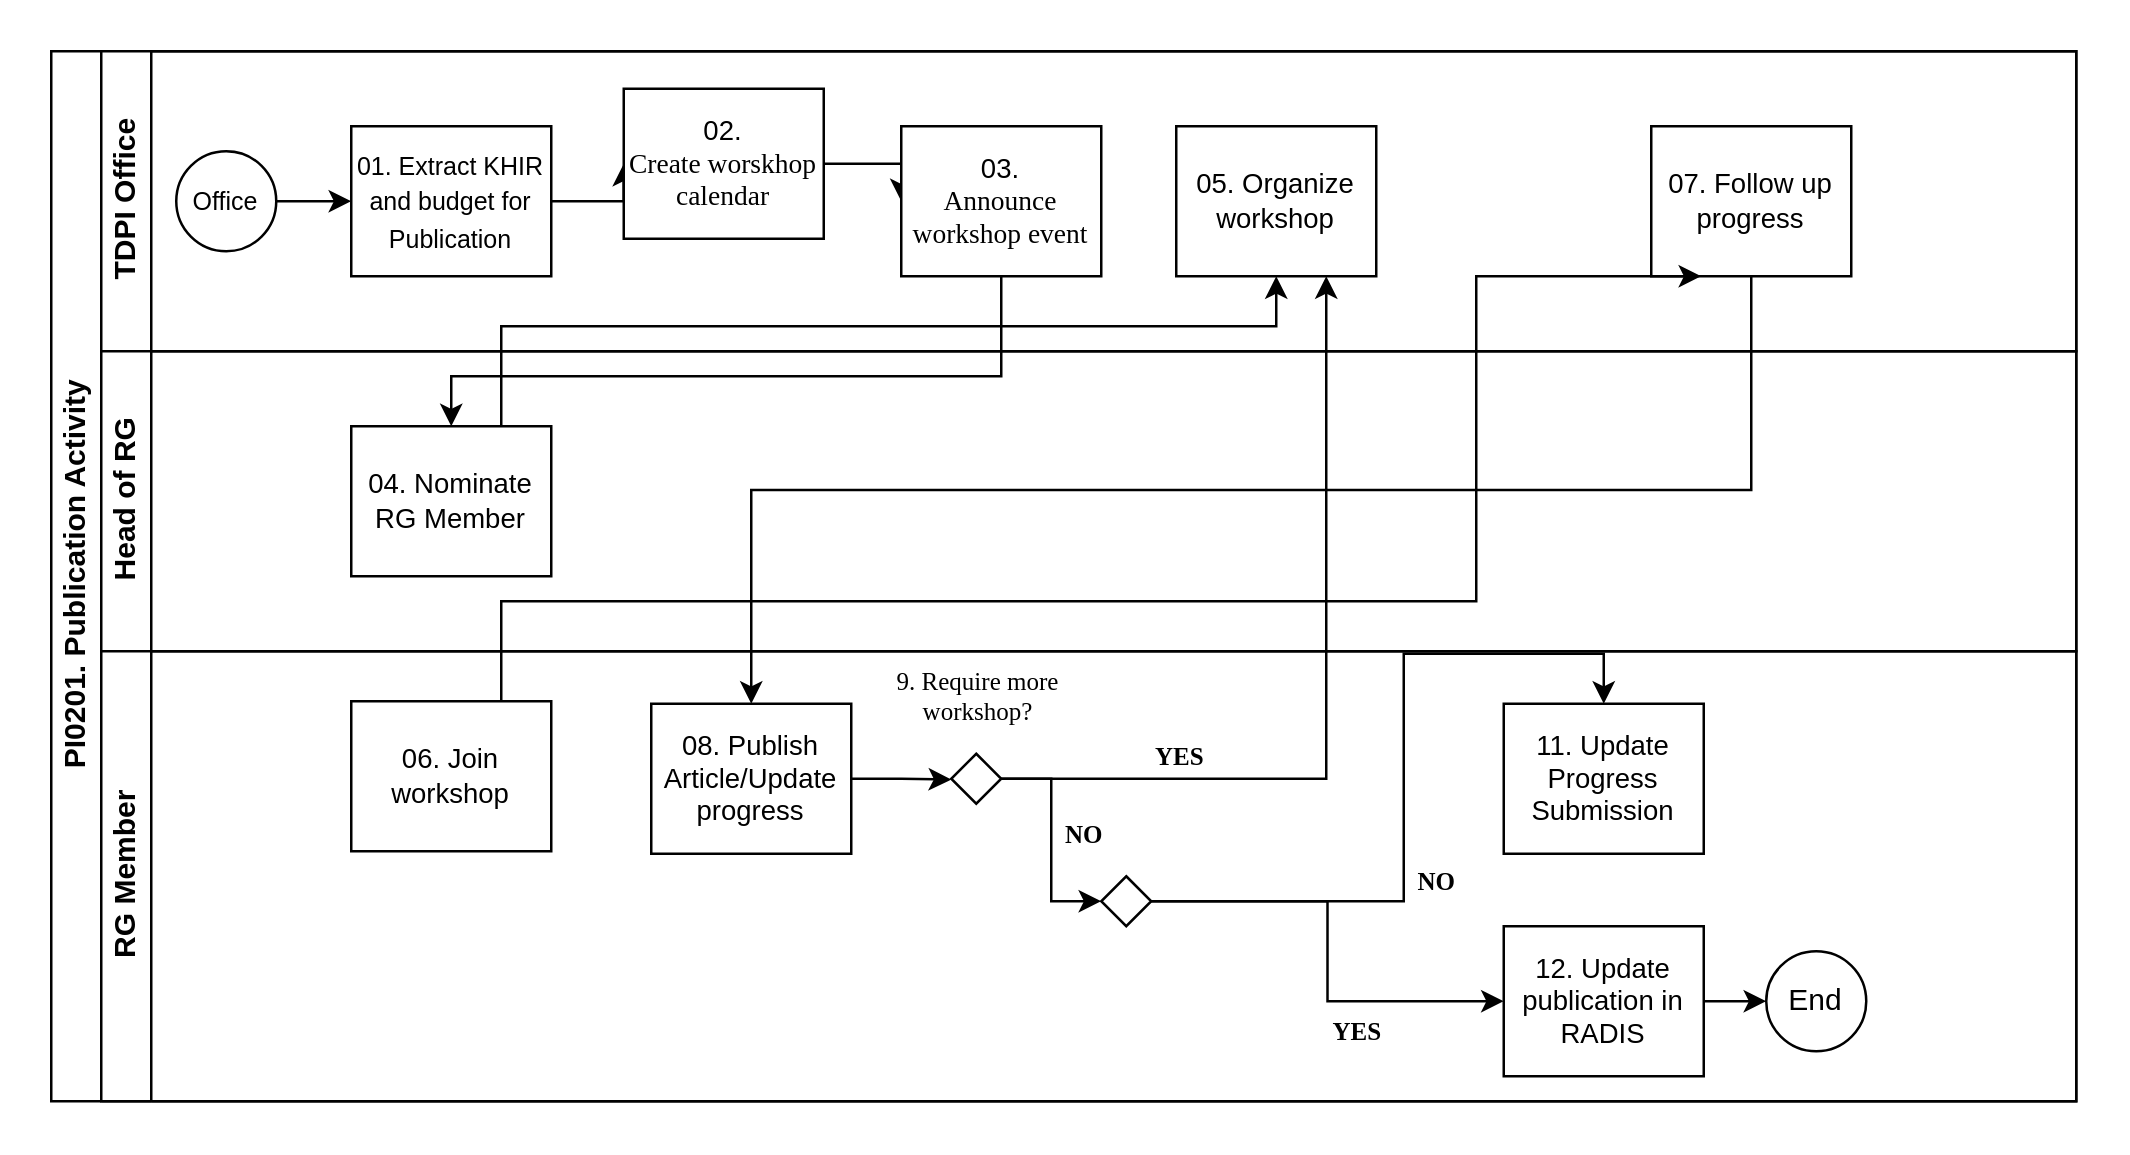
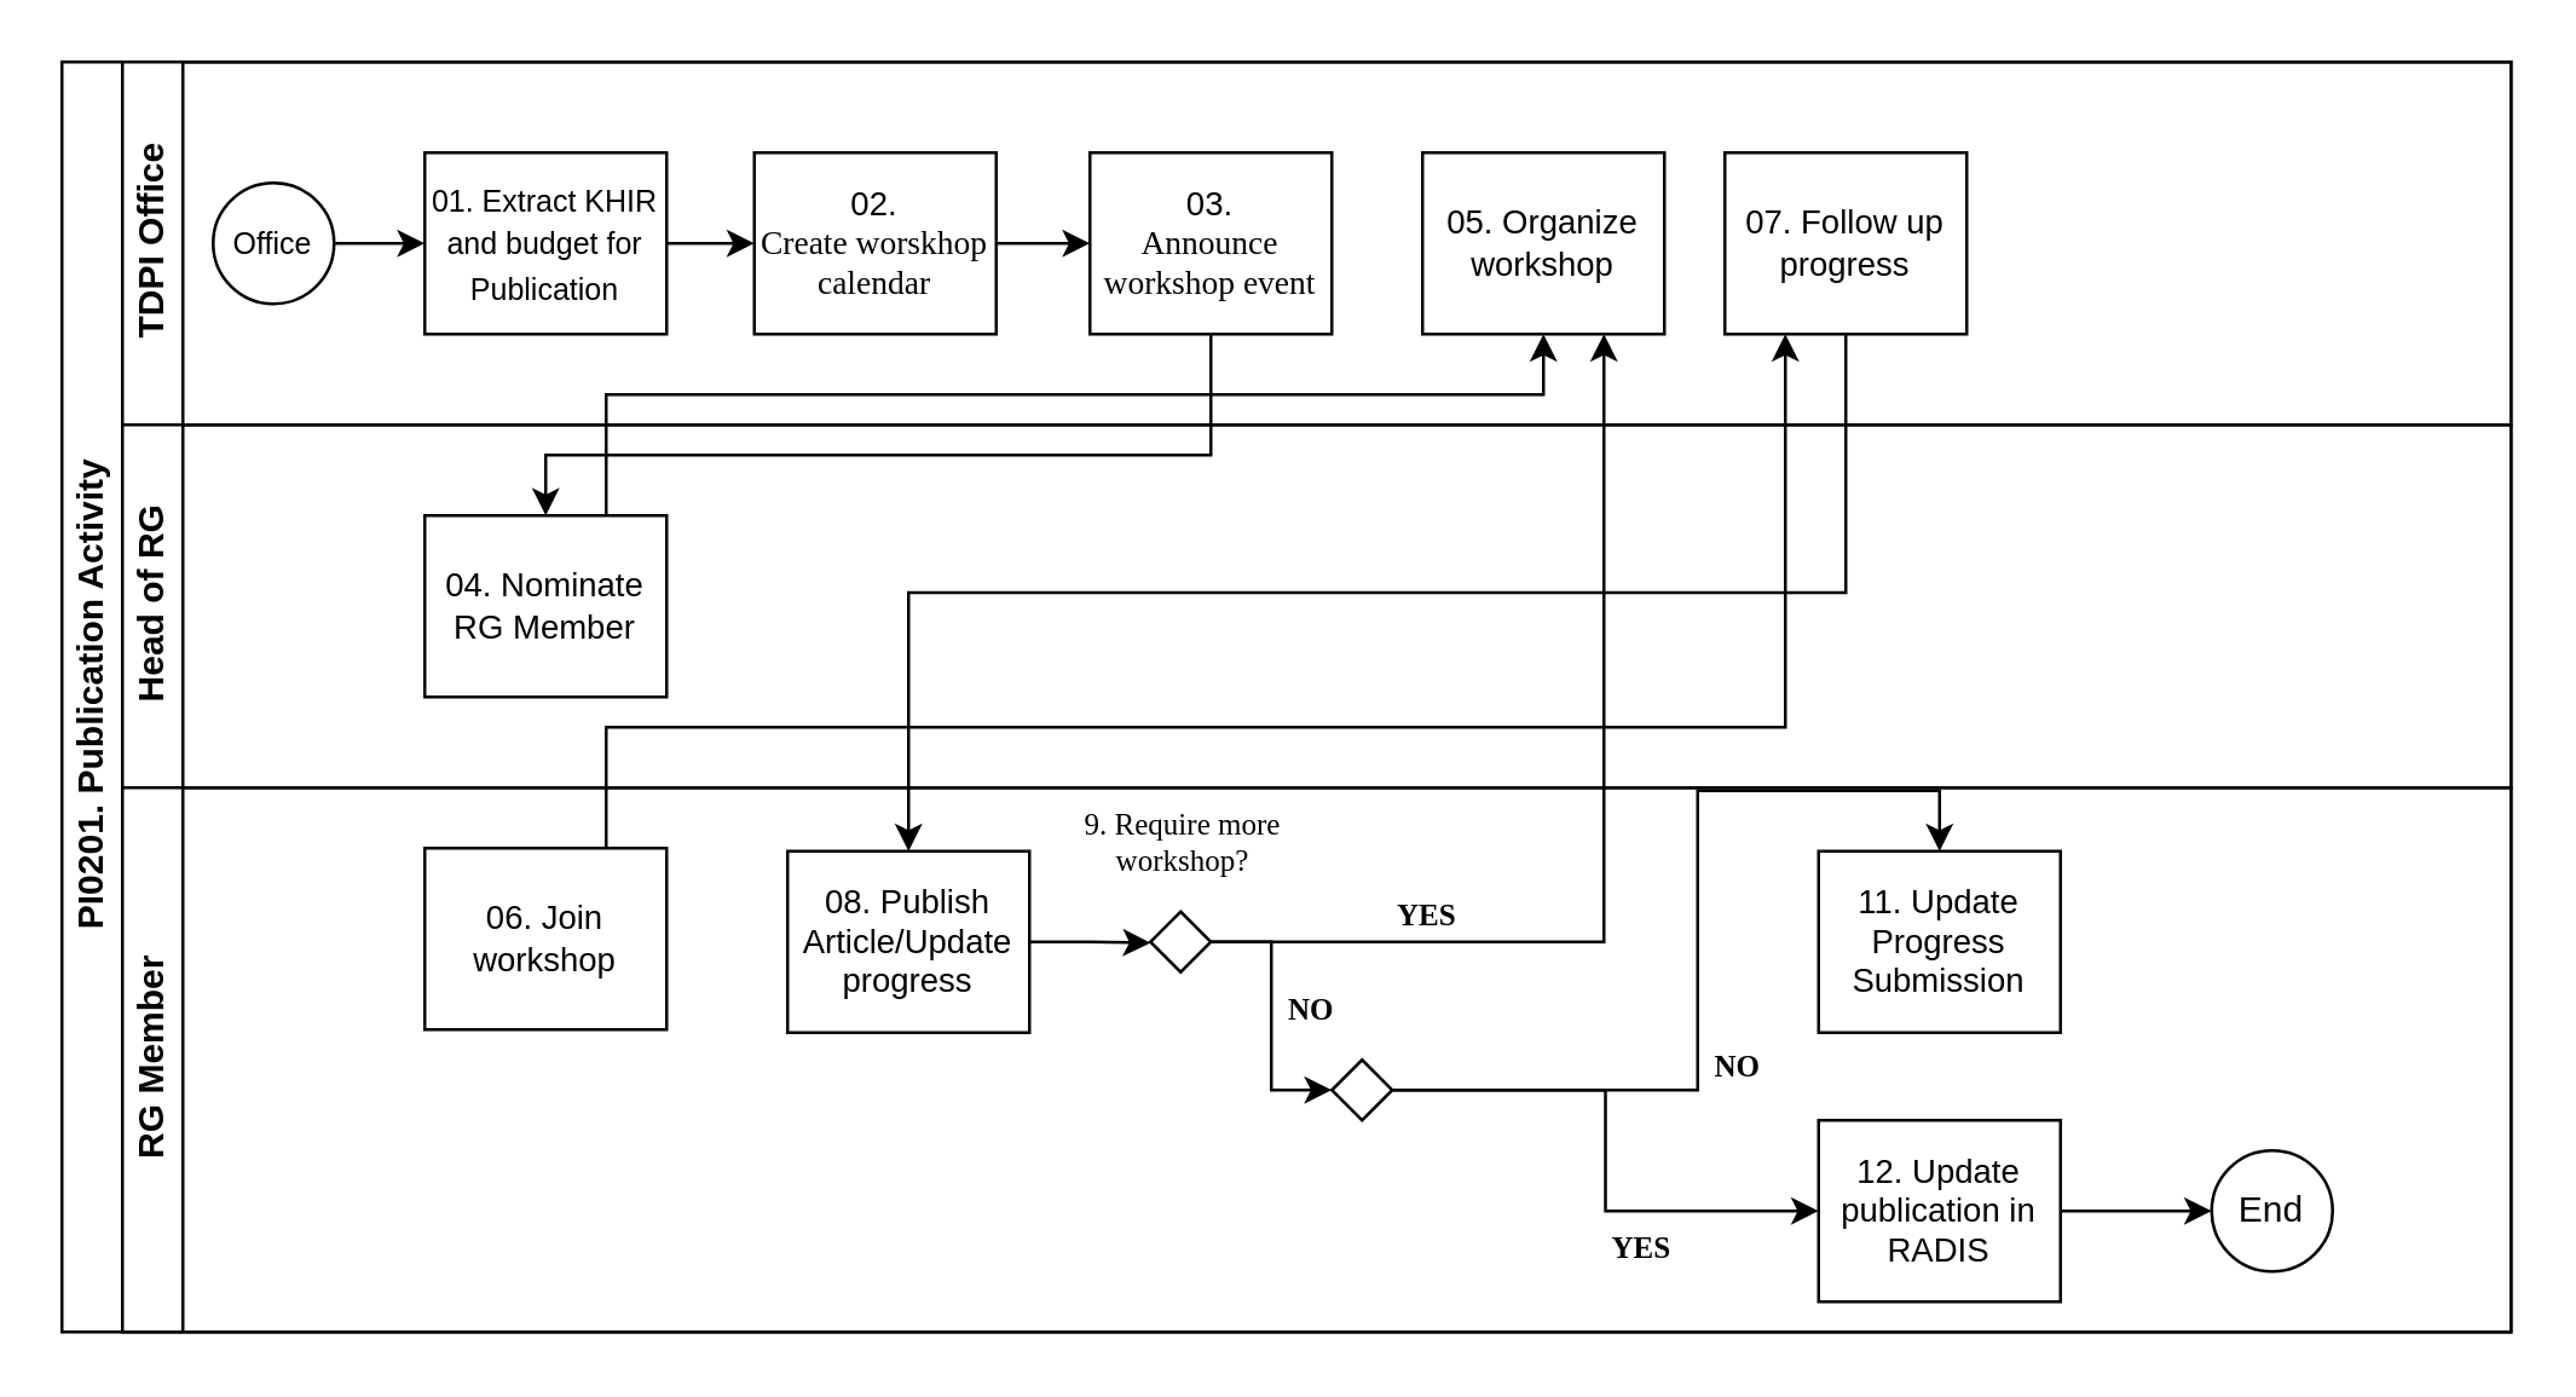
  <mxCell id="0" />
  <mxCell id="1" parent="0" />
  <mxCell id="2" value="PI0201. Publication Activity" style="swimlane;html=1;childLayout=stackLayout;resizeParent=1;resizeParentMax=0;horizontal=0;startSize=20;horizontalStack=0;" parent="1" vertex="1"><mxGeometry x="20" y="20" width="810" height="420" as="geometry" /></mxCell>
  <mxCell id="3" value="TDPI Office" style="swimlane;html=1;startSize=20;horizontal=0;" parent="2" vertex="1"><mxGeometry x="20" width="790" height="120" as="geometry" /></mxCell>
  <mxCell id="4" value="" style="edgeStyle=orthogonalEdgeStyle;rounded=0;orthogonalLoop=1;jettySize=auto;html=1;" parent="3" source="5" target="7" edge="1"><mxGeometry relative="1" as="geometry" /></mxCell>
  <mxCell id="5" value="Office" style="ellipse;whiteSpace=wrap;html=1;fontSize=10;" parent="3" vertex="1"><mxGeometry x="30" y="40" width="40" height="40" as="geometry" /></mxCell>
  <mxCell id="6" style="edgeStyle=orthogonalEdgeStyle;rounded=0;orthogonalLoop=1;jettySize=auto;html=1;exitX=1;exitY=0.5;exitDx=0;exitDy=0;entryX=0;entryY=0.5;entryDx=0;entryDy=0;" edge="1" parent="3" source="7" target="9"><mxGeometry relative="1" as="geometry" /></mxCell>
  <mxCell id="7" value="&lt;p style=&quot;margin-top: 0pt; margin-bottom: 0pt; margin-left: 0in; direction: ltr; unicode-bidi: embed; word-break: normal;&quot;&gt;&lt;font style=&quot;font-size: 10px;&quot;&gt;01. Extract KHIR and budget for&lt;br/&gt;Publication&lt;/font&gt;&lt;/p&gt;" style="rounded=0;whiteSpace=wrap;html=1;fontFamily=Helvetica;fontSize=12;fontColor=#000000;align=center;" parent="3" vertex="1"><mxGeometry x="100" y="30" width="80" height="60" as="geometry" /></mxCell>
  <mxCell id="8" style="edgeStyle=orthogonalEdgeStyle;rounded=0;orthogonalLoop=1;jettySize=auto;html=1;exitX=1;exitY=0.5;exitDx=0;exitDy=0;entryX=0;entryY=0.5;entryDx=0;entryDy=0;" edge="1" parent="3" source="9" target="10"><mxGeometry relative="1" as="geometry" /></mxCell>
- <mxCell id="9" value="&lt;p style=&quot;margin-top: 0pt; margin-bottom: 0pt; margin-left: 0in; direction: ltr; unicode-bidi: embed; word-break: normal; font-size: 11px;&quot;&gt;02.&lt;br&gt;&lt;span style=&quot;font-family: Calibri;&quot;&gt;Create&lt;/span&gt;&lt;span style=&quot;font-family: Calibri;&quot;&gt; &lt;/span&gt;&lt;span style=&quot;font-family: Calibri;&quot;&gt;worskhop&lt;/span&gt;&lt;span style=&quot;font-family: Calibri;&quot;&gt; calendar&lt;/span&gt;&lt;/p&gt;" style="rounded=0;whiteSpace=wrap;html=1;fontFamily=Helvetica;fontSize=12;fontColor=#000000;align=center;" parent="3" vertex="1"><mxGeometry x="209" y="15" width="80" height="60" as="geometry" /></mxCell>
+ <mxCell id="9" value="&lt;p style=&quot;margin-top: 0pt; margin-bottom: 0pt; margin-left: 0in; direction: ltr; unicode-bidi: embed; word-break: normal; font-size: 11px;&quot;&gt;02.&lt;br&gt;&lt;span style=&quot;font-family: Calibri;&quot;&gt;Create&lt;/span&gt;&lt;span style=&quot;font-family: Calibri;&quot;&gt; &lt;/span&gt;&lt;span style=&quot;font-family: Calibri;&quot;&gt;worskhop&lt;/span&gt;&lt;span style=&quot;font-family: Calibri;&quot;&gt; calendar&lt;/span&gt;&lt;/p&gt;" style="rounded=0;whiteSpace=wrap;html=1;fontFamily=Helvetica;fontSize=12;fontColor=#000000;align=center;" parent="3" vertex="1"><mxGeometry x="209" y="30" width="80" height="60" as="geometry" /></mxCell>
  <mxCell id="10" value="&lt;p style=&quot;margin-top: 0pt; margin-bottom: 0pt; margin-left: 0in; direction: ltr; unicode-bidi: embed; word-break: normal; font-size: 11px;&quot;&gt;03.&lt;br&gt;&lt;font face=&quot;Calibri&quot;&gt;Announce workshop event&lt;/font&gt;&lt;/p&gt;" style="rounded=0;whiteSpace=wrap;html=1;fontFamily=Helvetica;fontSize=12;fontColor=#000000;align=center;" vertex="1" parent="3"><mxGeometry x="320" y="30" width="80" height="60" as="geometry" /></mxCell>
  <mxCell id="11" value="&lt;p style=&quot;margin-top: 0pt; margin-bottom: 0pt; margin-left: 0in; direction: ltr; unicode-bidi: embed; word-break: normal; font-size: 11px;&quot;&gt;05. Organize workshop&lt;/p&gt;" style="rounded=0;whiteSpace=wrap;html=1;fontFamily=Helvetica;fontSize=12;fontColor=#000000;align=center;" vertex="1" parent="3"><mxGeometry x="430" y="30" width="80" height="60" as="geometry" /></mxCell>
- <mxCell id="12" value="&lt;p style=&quot;margin-top: 0pt; margin-bottom: 0pt; margin-left: 0in; direction: ltr; unicode-bidi: embed; word-break: normal; font-size: 11px;&quot;&gt;07. Follow up progress&lt;/p&gt;" style="rounded=0;whiteSpace=wrap;html=1;fontFamily=Helvetica;fontSize=12;fontColor=#000000;align=center;" vertex="1" parent="3"><mxGeometry x="620" y="30" width="80" height="60" as="geometry" /></mxCell>
+ <mxCell id="12" value="&lt;p style=&quot;margin-top: 0pt; margin-bottom: 0pt; margin-left: 0in; direction: ltr; unicode-bidi: embed; word-break: normal; font-size: 11px;&quot;&gt;07. Follow up progress&lt;/p&gt;" style="rounded=0;whiteSpace=wrap;html=1;fontFamily=Helvetica;fontSize=12;fontColor=#000000;align=center;" vertex="1" parent="3"><mxGeometry x="530" y="30" width="80" height="60" as="geometry" /></mxCell>
  <mxCell id="13" value="Head of RG" style="swimlane;html=1;startSize=20;horizontal=0;" parent="2" vertex="1"><mxGeometry x="20" y="120" width="790" height="120" as="geometry" /></mxCell>
  <mxCell id="14" value="&lt;p style=&quot;margin-top: 0pt; margin-bottom: 0pt; margin-left: 0in; direction: ltr; unicode-bidi: embed; word-break: normal; font-size: 11px;&quot;&gt;04. Nominate RG Member&lt;/p&gt;" style="rounded=0;whiteSpace=wrap;html=1;fontFamily=Helvetica;fontSize=11;fontColor=#000000;align=center;" vertex="1" parent="13"><mxGeometry x="100" y="30" width="80" height="60" as="geometry" /></mxCell>
  <mxCell id="15" value="RG Member" style="swimlane;html=1;startSize=20;horizontal=0;" parent="2" vertex="1"><mxGeometry x="20" y="240" width="790" height="180" as="geometry" /></mxCell>
  <mxCell id="16" value="&lt;p style=&quot;margin-top: 0pt; margin-bottom: 0pt; margin-left: 0in; direction: ltr; unicode-bidi: embed; word-break: normal; font-size: 11px;&quot;&gt;06. Join workshop&lt;/p&gt;" style="rounded=0;whiteSpace=wrap;html=1;fontFamily=Helvetica;fontSize=11;fontColor=#000000;align=center;" vertex="1" parent="15"><mxGeometry x="100" y="20" width="80" height="60" as="geometry" /></mxCell>
  <mxCell id="17" style="edgeStyle=orthogonalEdgeStyle;rounded=0;orthogonalLoop=1;jettySize=auto;html=1;exitX=1;exitY=0.5;exitDx=0;exitDy=0;" edge="1" parent="15" source="18"><mxGeometry relative="1" as="geometry"><mxPoint x="340" y="51.333" as="targetPoint" /></mxGeometry></mxCell>
  <mxCell id="18" value="&lt;p style=&quot;margin-top: 0pt; margin-bottom: 0pt; margin-left: 0in; direction: ltr; unicode-bidi: embed; word-break: normal; font-size: 11px;&quot;&gt;08. Publish Article/Update progress&lt;/p&gt;" style="rounded=0;whiteSpace=wrap;html=1;fontFamily=Helvetica;fontSize=11;fontColor=#000000;align=center;" vertex="1" parent="15"><mxGeometry x="220" y="21" width="80" height="60" as="geometry" /></mxCell>
  <mxCell id="19" value="&lt;p style=&quot;margin-top: 0pt; margin-bottom: 0pt; margin-left: 0in; direction: ltr; unicode-bidi: embed; word-break: normal; font-size: 11px;&quot;&gt;11. Update Progress Submission&lt;/p&gt;" style="rounded=0;whiteSpace=wrap;html=1;fontFamily=Helvetica;fontSize=11;fontColor=#000000;align=center;" vertex="1" parent="15"><mxGeometry x="561" y="21" width="80" height="60" as="geometry" /></mxCell>
  <mxCell id="20" style="edgeStyle=orthogonalEdgeStyle;rounded=0;orthogonalLoop=1;jettySize=auto;html=1;entryX=0;entryY=0.5;entryDx=0;entryDy=0;" edge="1" parent="15" source="21" target="28"><mxGeometry relative="1" as="geometry" /></mxCell>
  <mxCell id="21" value="" style="rhombus;whiteSpace=wrap;html=1;fontFamily=Helvetica;fontSize=12;fontColor=#000000;align=center;" parent="15" vertex="1"><mxGeometry x="340" y="41" width="20" height="20" as="geometry" /></mxCell>
  <mxCell id="22" style="edgeStyle=orthogonalEdgeStyle;rounded=0;orthogonalLoop=1;jettySize=auto;html=1;exitX=1;exitY=0.5;exitDx=0;exitDy=0;entryX=0;entryY=0.5;entryDx=0;entryDy=0;" edge="1" parent="15" source="23" target="30"><mxGeometry relative="1" as="geometry" /></mxCell>
  <mxCell id="23" value="&lt;p style=&quot;margin-top: 0pt; margin-bottom: 0pt; margin-left: 0in; direction: ltr; unicode-bidi: embed; word-break: normal; font-size: 11px;&quot;&gt;12. Update publication in RADIS&lt;/p&gt;" style="rounded=0;whiteSpace=wrap;html=1;fontFamily=Helvetica;fontSize=11;fontColor=#000000;align=center;" vertex="1" parent="15"><mxGeometry x="561" y="110" width="80" height="60" as="geometry" /></mxCell>
  <mxCell id="24" value="&lt;p style=&quot;margin-top: 0pt; margin-bottom: 0pt; margin-left: 0in; text-align: center; direction: ltr; unicode-bidi: embed; word-break: normal; font-size: 10px;&quot;&gt;&lt;span style=&quot;font-size: 10px; font-family: Calibri; color: black;&quot;&gt;&lt;b&gt;YES&lt;/b&gt;&lt;/span&gt;&lt;/p&gt;" style="text;whiteSpace=wrap;html=1;fontSize=10;" vertex="1" parent="15"><mxGeometry x="420" y="30" width="36" height="20" as="geometry" /></mxCell>
  <mxCell id="25" value="&lt;p style=&quot;margin-top: 0pt; margin-bottom: 0pt; margin-left: 0in; text-align: center; direction: ltr; unicode-bidi: embed; word-break: normal; font-size: 10px;&quot;&gt;&lt;span style=&quot;font-size: 10px; font-family: Calibri; color: black;&quot;&gt;9.&amp;nbsp;Require more workshop?&lt;/span&gt;&lt;/p&gt;" style="text;whiteSpace=wrap;html=1;fontSize=10;" vertex="1" parent="15"><mxGeometry x="300" width="100" height="30" as="geometry" /></mxCell>
  <mxCell id="26" style="edgeStyle=orthogonalEdgeStyle;rounded=0;orthogonalLoop=1;jettySize=auto;html=1;exitX=1;exitY=0.5;exitDx=0;exitDy=0;entryX=0.5;entryY=0;entryDx=0;entryDy=0;" edge="1" parent="15" source="28" target="19"><mxGeometry relative="1" as="geometry"><Array as="points"><mxPoint x="521" y="100" /><mxPoint x="521" y="1" /><mxPoint x="601" y="1" /></Array></mxGeometry></mxCell>
  <mxCell id="27" style="edgeStyle=orthogonalEdgeStyle;rounded=0;orthogonalLoop=1;jettySize=auto;html=1;entryX=0;entryY=0.5;entryDx=0;entryDy=0;" edge="1" parent="15" source="28" target="23"><mxGeometry relative="1" as="geometry" /></mxCell>
  <mxCell id="28" value="" style="rhombus;whiteSpace=wrap;html=1;fontFamily=Helvetica;fontSize=12;fontColor=#000000;align=center;" vertex="1" parent="15"><mxGeometry x="400" y="90" width="20" height="20" as="geometry" /></mxCell>
  <mxCell id="29" value="&lt;p style=&quot;margin-top: 0pt; margin-bottom: 0pt; margin-left: 0in; text-align: center; direction: ltr; unicode-bidi: embed; word-break: normal; font-size: 10px;&quot;&gt;&lt;span style=&quot;font-size: 10px; font-family: Calibri; color: black;&quot;&gt;&lt;b&gt;NO&lt;/b&gt;&lt;/span&gt;&lt;/p&gt;" style="text;whiteSpace=wrap;html=1;fontSize=10;" vertex="1" parent="15"><mxGeometry x="384" y="61" width="36" height="20" as="geometry" /></mxCell>
- <mxCell id="30" value="End" style="ellipse;whiteSpace=wrap;html=1;" parent="15" vertex="1"><mxGeometry x="666" y="120" width="40" height="40" as="geometry" /></mxCell>
+ <mxCell id="30" value="End" style="ellipse;whiteSpace=wrap;html=1;" parent="15" vertex="1"><mxGeometry x="691" y="120" width="40" height="40" as="geometry" /></mxCell>
  <mxCell id="31" value="&lt;p style=&quot;margin-top: 0pt; margin-bottom: 0pt; margin-left: 0in; text-align: center; direction: ltr; unicode-bidi: embed; word-break: normal; font-size: 10px;&quot;&gt;&lt;span style=&quot;font-size: 10px; font-family: Calibri; color: black;&quot;&gt;&lt;b&gt;YES&lt;/b&gt;&lt;/span&gt;&lt;/p&gt;" style="text;whiteSpace=wrap;html=1;fontSize=10;" vertex="1" parent="15"><mxGeometry x="491" y="140" width="36" height="20" as="geometry" /></mxCell>
  <mxCell id="32" value="&lt;p style=&quot;margin-top: 0pt; margin-bottom: 0pt; margin-left: 0in; text-align: center; direction: ltr; unicode-bidi: embed; word-break: normal; font-size: 10px;&quot;&gt;&lt;span style=&quot;font-size: 10px; font-family: Calibri; color: black;&quot;&gt;&lt;b&gt;NO&lt;/b&gt;&lt;/span&gt;&lt;/p&gt;" style="text;whiteSpace=wrap;html=1;fontSize=10;" vertex="1" parent="15"><mxGeometry x="525" y="80" width="36" height="20" as="geometry" /></mxCell>
  <mxCell id="33" style="edgeStyle=orthogonalEdgeStyle;rounded=0;orthogonalLoop=1;jettySize=auto;html=1;exitX=0.5;exitY=1;exitDx=0;exitDy=0;entryX=0.5;entryY=0;entryDx=0;entryDy=0;" edge="1" parent="2" source="10" target="14"><mxGeometry relative="1" as="geometry"><Array as="points"><mxPoint x="380" y="130" /><mxPoint x="160" y="130" /></Array></mxGeometry></mxCell>
  <mxCell id="34" style="edgeStyle=orthogonalEdgeStyle;rounded=0;orthogonalLoop=1;jettySize=auto;html=1;entryX=0.5;entryY=1;entryDx=0;entryDy=0;" edge="1" parent="2" target="11"><mxGeometry relative="1" as="geometry"><mxPoint x="180" y="150" as="sourcePoint" /><Array as="points"><mxPoint x="180" y="110" /><mxPoint x="490" y="110" /></Array></mxGeometry></mxCell>
  <mxCell id="35" style="edgeStyle=orthogonalEdgeStyle;rounded=0;orthogonalLoop=1;jettySize=auto;html=1;exitX=0.75;exitY=0;exitDx=0;exitDy=0;entryX=0.25;entryY=1;entryDx=0;entryDy=0;" edge="1" parent="2" source="16" target="12"><mxGeometry relative="1" as="geometry"><Array as="points"><mxPoint x="180" y="220" /><mxPoint x="570" y="220" /></Array></mxGeometry></mxCell>
  <mxCell id="36" style="edgeStyle=orthogonalEdgeStyle;rounded=0;orthogonalLoop=1;jettySize=auto;html=1;exitX=0.5;exitY=1;exitDx=0;exitDy=0;entryX=0.5;entryY=0;entryDx=0;entryDy=0;" edge="1" parent="2" source="12" target="18"><mxGeometry relative="1" as="geometry" /></mxCell>
  <mxCell id="37" style="edgeStyle=orthogonalEdgeStyle;rounded=0;orthogonalLoop=1;jettySize=auto;html=1;exitX=1;exitY=0.5;exitDx=0;exitDy=0;entryX=0.75;entryY=1;entryDx=0;entryDy=0;" edge="1" parent="2" source="21" target="11"><mxGeometry relative="1" as="geometry" /></mxCell>
  <mxCell id="38" style="edgeStyle=orthogonalEdgeStyle;rounded=0;orthogonalLoop=1;jettySize=auto;html=1;exitX=0.5;exitY=1;exitDx=0;exitDy=0;" edge="1" parent="1"><mxGeometry relative="1" as="geometry"><mxPoint x="791" y="260" as="sourcePoint" /><mxPoint x="791" y="260" as="targetPoint" /></mxGeometry></mxCell>
